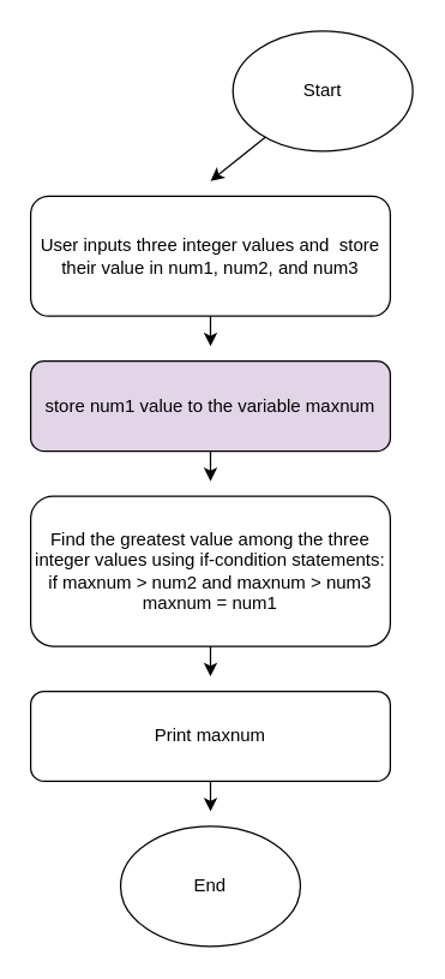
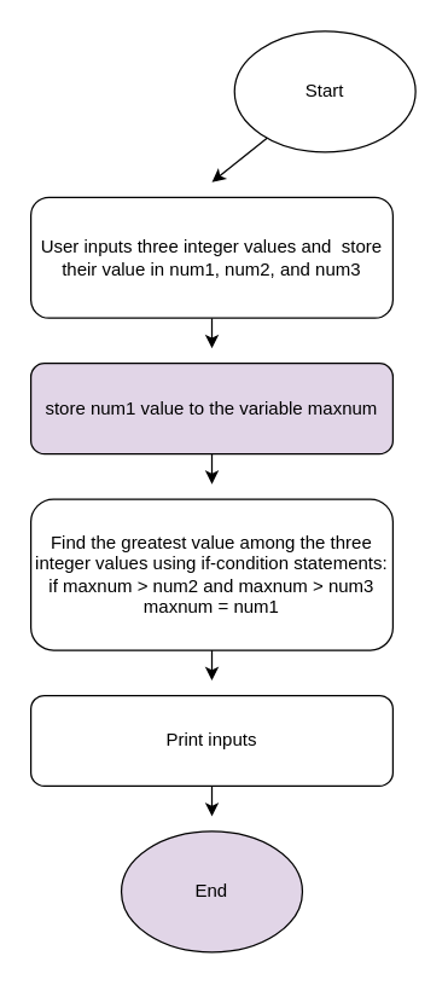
  <mxCell id="0" />
  <mxCell id="1" parent="0" />
  <mxCell id="2" style="edgeStyle=none;html=1;" edge="1" parent="1" source="3"><mxGeometry relative="1" as="geometry"><mxPoint x="140" y="120" as="targetPoint" /></mxGeometry></mxCell>
  <mxCell id="3" value="Start" style="ellipse;whiteSpace=wrap;html=1;" vertex="1" parent="1"><mxGeometry x="155" y="20" width="120" height="80" as="geometry" /></mxCell>
  <mxCell id="4" style="edgeStyle=none;html=1;" edge="1" parent="1" source="5"><mxGeometry relative="1" as="geometry"><mxPoint x="140" y="230" as="targetPoint" /></mxGeometry></mxCell>
  <mxCell id="5" value="User inputs three integer values and&amp;nbsp; store their value in num1, num2, and num3" style="rounded=1;whiteSpace=wrap;html=1;" vertex="1" parent="1"><mxGeometry x="20" y="130" width="240" height="80" as="geometry" /></mxCell>
  <mxCell id="6" style="edgeStyle=none;html=1;" edge="1" parent="1" source="7"><mxGeometry relative="1" as="geometry"><mxPoint x="140" y="450" as="targetPoint" /></mxGeometry></mxCell>
  <mxCell id="7" value="Find the greatest value among the three integer values using if-condition statements:&lt;br&gt;if maxnum &amp;gt; num2 and maxnum &amp;gt; num3&lt;br&gt;maxnum = num1&lt;br&gt;" style="rounded=1;whiteSpace=wrap;html=1;" vertex="1" parent="1"><mxGeometry x="20" y="330" width="240" height="100" as="geometry" /></mxCell>
  <mxCell id="8" style="edgeStyle=none;html=1;" edge="1" parent="1" source="9"><mxGeometry relative="1" as="geometry"><mxPoint x="140" y="320" as="targetPoint" /></mxGeometry></mxCell>
  <mxCell id="9" value="store num1 value to the variable maxnum" style="rounded=1;whiteSpace=wrap;html=1;fillColor=#e1d5e7;" vertex="1" parent="1"><mxGeometry x="20" y="240" width="240" height="60" as="geometry" /></mxCell>
  <mxCell id="10" style="edgeStyle=none;html=1;" edge="1" parent="1" source="11"><mxGeometry relative="1" as="geometry"><mxPoint x="140" y="540" as="targetPoint" /></mxGeometry></mxCell>
- <mxCell id="11" value="Print maxnum" style="rounded=1;whiteSpace=wrap;html=1;" vertex="1" parent="1"><mxGeometry x="20" y="460" width="240" height="60" as="geometry" /></mxCell>
- <mxCell id="12" value="End" style="ellipse;whiteSpace=wrap;html=1;" vertex="1" parent="1"><mxGeometry x="80" y="550" width="120" height="80" as="geometry" /></mxCell>
+ <mxCell id="11" value="Print inputs" style="rounded=1;whiteSpace=wrap;html=1;" vertex="1" parent="1"><mxGeometry x="20" y="460" width="240" height="60" as="geometry" /></mxCell>
+ <mxCell id="12" value="End" style="ellipse;whiteSpace=wrap;html=1;fillColor=#e1d5e7;" vertex="1" parent="1"><mxGeometry x="80" y="550" width="120" height="80" as="geometry" /></mxCell>
